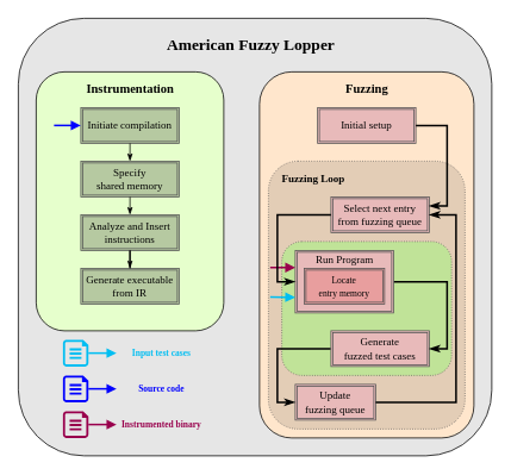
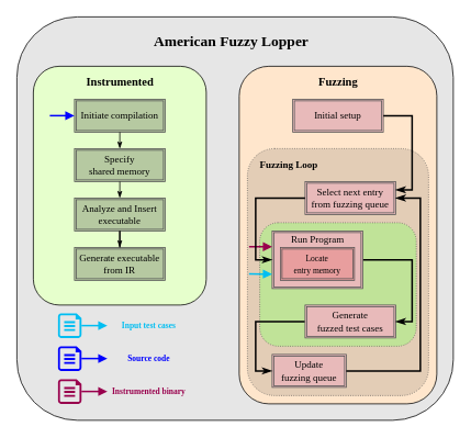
  <mxCell id="0" />
  <mxCell id="1" parent="0" />
  <mxCell id="2" value="" style="rounded=1;whiteSpace=wrap;html=1;fontFamily=Georgia;fontSize=12;fillColor=#E6E6E6;" parent="1" vertex="1"><mxGeometry x="20" y="20" width="530" height="490" as="geometry" /></mxCell>
  <mxCell id="3" value="" style="rounded=1;whiteSpace=wrap;html=1;fontFamily=Georgia;fontSize=12;fillColor=#FFE6CC;" parent="1" vertex="1"><mxGeometry x="290" y="80" width="240" height="410" as="geometry" /></mxCell>
  <mxCell id="4" value="" style="verticalLabelPosition=bottom;html=1;verticalAlign=top;align=center;strokeColor=none;shape=mxgraph.azure.cloud_services_configuration_file;pointerEvents=1;dashed=1;dashPattern=1 2;fontFamily=Georgia;fontSize=12;fillColor=#00BEF2;" parent="1" vertex="1"><mxGeometry x="70" y="380" width="28.5" height="30" as="geometry" /></mxCell>
  <mxCell id="5" value="" style="rounded=1;whiteSpace=wrap;html=1;fontFamily=Georgia;fontSize=12;fillColor=#E6FFCC;" parent="1" vertex="1"><mxGeometry x="40" y="80" width="210" height="290" as="geometry" /></mxCell>
- <mxCell id="6" value="&lt;span style=&quot;font-size: 14px&quot;&gt;&lt;b&gt;Instrumentation&lt;/b&gt;&lt;/span&gt;" style="text;html=1;align=center;verticalAlign=middle;resizable=0;points=[];autosize=1;fontSize=12;fontFamily=Georgia;" parent="1" vertex="1"><mxGeometry x="90" y="90" width="110" height="20" as="geometry" /></mxCell>
+ <mxCell id="6" value="&lt;span style=&quot;font-size: 14px&quot;&gt;&lt;b&gt;Instrumented&lt;/b&gt;&lt;/span&gt;" style="text;html=1;align=center;verticalAlign=middle;resizable=0;points=[];autosize=1;fontSize=12;fontFamily=Georgia;" parent="1" vertex="1"><mxGeometry x="90" y="90" width="110" height="20" as="geometry" /></mxCell>
  <mxCell id="7" value="Initiate compilation" style="shape=ext;double=1;rounded=0;whiteSpace=wrap;html=1;strokeColor=#545454;strokeWidth=1;fontFamily=Georgia;fontSize=12;fillColor=#B6C9A1;" parent="1" vertex="1"><mxGeometry x="90" y="120" width="110" height="40" as="geometry" /></mxCell>
  <mxCell id="8" value="Specify&lt;br&gt;shared memory" style="shape=ext;double=1;rounded=0;whiteSpace=wrap;html=1;strokeColor=#545454;strokeWidth=1;fontFamily=Georgia;fontSize=12;fillColor=#B6C9A1;" parent="1" vertex="1"><mxGeometry x="90" y="180" width="110" height="40" as="geometry" /></mxCell>
  <mxCell id="9" style="edgeStyle=orthogonalEdgeStyle;rounded=0;orthogonalLoop=1;jettySize=auto;html=1;exitX=0.5;exitY=1;exitDx=0;exitDy=0;entryX=0.5;entryY=0;entryDx=0;entryDy=0;fontFamily=Georgia;fontSize=12;endArrow=classicThin;endFill=1;" parent="1" source="7" target="8" edge="1"><mxGeometry x="90" y="80" as="geometry" /></mxCell>
- <mxCell id="10" value="Analyze and Insert instructions" style="shape=ext;double=1;rounded=0;whiteSpace=wrap;html=1;strokeColor=#545454;strokeWidth=1;fontFamily=Georgia;fontSize=12;fillColor=#B6C9A1;" parent="1" vertex="1"><mxGeometry x="90" y="240" width="110" height="40" as="geometry" /></mxCell>
+ <mxCell id="10" value="Analyze and Insert executable" style="shape=ext;double=1;rounded=0;whiteSpace=wrap;html=1;strokeColor=#545454;strokeWidth=1;fontFamily=Georgia;fontSize=12;fillColor=#B6C9A1;" parent="1" vertex="1"><mxGeometry x="90" y="240" width="110" height="40" as="geometry" /></mxCell>
  <mxCell id="11" style="edgeStyle=orthogonalEdgeStyle;rounded=0;orthogonalLoop=1;jettySize=auto;html=1;exitX=0.5;exitY=1;exitDx=0;exitDy=0;entryX=0.5;entryY=0;entryDx=0;entryDy=0;fontFamily=Georgia;fontSize=12;endArrow=classicThin;endFill=1;" parent="1" source="8" target="10" edge="1"><mxGeometry x="90" y="80" as="geometry" /></mxCell>
  <mxCell id="12" value="Generate executable from IR" style="shape=ext;double=1;rounded=0;whiteSpace=wrap;html=1;strokeColor=#545454;strokeWidth=1;fontFamily=Georgia;fontSize=12;fillColor=#B6C9A1;" parent="1" vertex="1"><mxGeometry x="90" y="300" width="110" height="40" as="geometry" /></mxCell>
  <mxCell id="13" style="edgeStyle=orthogonalEdgeStyle;rounded=0;orthogonalLoop=1;jettySize=auto;html=1;exitX=0.5;exitY=1;exitDx=0;exitDy=0;fontFamily=Georgia;fontSize=12;endArrow=classicThin;endFill=1;" parent="1" source="10" target="12" edge="1"><mxGeometry x="90" y="80" as="geometry" /></mxCell>
  <mxCell id="14" value="" style="verticalLabelPosition=bottom;html=1;verticalAlign=top;align=center;strokeColor=none;shape=mxgraph.azure.cloud_services_configuration_file;pointerEvents=1;dashed=1;dashPattern=1 2;fontFamily=Georgia;fontSize=12;fillColor=#0000FF;" parent="1" vertex="1"><mxGeometry x="70" y="420" width="28.5" height="30" as="geometry" /></mxCell>
  <mxCell id="15" value="" style="verticalLabelPosition=bottom;html=1;verticalAlign=top;align=center;strokeColor=none;shape=mxgraph.azure.cloud_services_configuration_file;pointerEvents=1;dashed=1;dashPattern=1 2;fontFamily=Georgia;fontSize=12;fillColor=#99004D;" parent="1" vertex="1"><mxGeometry x="70" y="460" width="28.5" height="30" as="geometry" /></mxCell>
  <mxCell id="16" value="" style="endArrow=block;html=1;strokeWidth=2;fontFamily=Georgia;fontSize=12;exitX=1;exitY=0.5;exitDx=0;exitDy=0;exitPerimeter=0;strokeColor=#00BEF2;endFill=1;" parent="1" source="4" edge="1"><mxGeometry width="50" height="50" relative="1" as="geometry"><mxPoint x="150" y="400" as="sourcePoint" /><mxPoint x="130" y="395" as="targetPoint" /></mxGeometry></mxCell>
  <mxCell id="17" value="" style="endArrow=block;html=1;strokeWidth=2;fontFamily=Georgia;fontSize=12;exitX=1;exitY=0.5;exitDx=0;exitDy=0;exitPerimeter=0;strokeColor=#0000FF;endFill=1;" parent="1" source="14" edge="1"><mxGeometry width="50" height="50" relative="1" as="geometry"><mxPoint x="120" y="430" as="sourcePoint" /><mxPoint x="130" y="435" as="targetPoint" /></mxGeometry></mxCell>
  <mxCell id="18" value="" style="endArrow=block;html=1;strokeWidth=2;fontFamily=Georgia;fontSize=12;exitX=1;exitY=0.5;exitDx=0;exitDy=0;exitPerimeter=0;endFill=1;strokeColor=#99004D;" parent="1" source="15" edge="1"><mxGeometry width="50" height="50" relative="1" as="geometry"><mxPoint x="118.5" y="474.66" as="sourcePoint" /><mxPoint x="130" y="475" as="targetPoint" /></mxGeometry></mxCell>
  <mxCell id="19" value="&lt;font color=&quot;#00bef2&quot; size=&quot;1&quot;&gt;&lt;b&gt;Input test cases&lt;/b&gt;&lt;/font&gt;" style="text;html=1;align=center;verticalAlign=middle;resizable=0;points=[];autosize=1;fontSize=12;fontFamily=Georgia;" parent="1" vertex="1"><mxGeometry x="140" y="385" width="80" height="20" as="geometry" /></mxCell>
  <mxCell id="20" value="&lt;font color=&quot;#0000ff&quot; size=&quot;1&quot;&gt;&lt;b&gt;Source code&lt;/b&gt;&lt;/font&gt;" style="text;html=1;align=center;verticalAlign=middle;resizable=0;points=[];autosize=1;fontSize=12;fontFamily=Georgia;" parent="1" vertex="1"><mxGeometry x="145" y="425" width="70" height="20" as="geometry" /></mxCell>
  <mxCell id="21" value="&lt;b style=&quot;font-size: x-small&quot;&gt;&lt;font color=&quot;#99004d&quot;&gt;Instrumented binary&lt;/font&gt;&lt;/b&gt;" style="text;html=1;align=center;verticalAlign=middle;resizable=0;points=[];autosize=1;fontSize=12;fontFamily=Georgia;" parent="1" vertex="1"><mxGeometry x="130" y="465" width="100" height="20" as="geometry" /></mxCell>
  <mxCell id="22" value="" style="rounded=1;whiteSpace=wrap;html=1;strokeColor=#545454;strokeWidth=1;fontFamily=Georgia;fontSize=12;dashed=1;dashPattern=1 2;fillColor=#E3CDB6;" parent="1" vertex="1"><mxGeometry x="300" y="180" width="220" height="300" as="geometry" /></mxCell>
  <mxCell id="23" value="&lt;b&gt;&lt;font style=&quot;font-size: 14px&quot;&gt;Fuzzing&lt;/font&gt;&lt;/b&gt;" style="text;html=1;align=center;verticalAlign=middle;resizable=0;points=[];autosize=1;fontSize=12;fontFamily=Georgia;" parent="1" vertex="1"><mxGeometry x="380" y="90" width="60" height="20" as="geometry" /></mxCell>
  <mxCell id="24" value="Initial setup" style="shape=ext;double=1;rounded=0;whiteSpace=wrap;html=1;strokeColor=#545454;strokeWidth=1;fontFamily=Georgia;fontSize=12;fillColor=#E8BABA;" parent="1" vertex="1"><mxGeometry x="355" y="120" width="110" height="40" as="geometry" /></mxCell>
  <mxCell id="25" value="&lt;font size=&quot;1&quot;&gt;&lt;b style=&quot;font-size: 12px&quot;&gt;Fuzzing Loop&lt;/b&gt;&lt;/font&gt;" style="text;html=1;align=center;verticalAlign=middle;resizable=0;points=[];autosize=1;fontSize=12;fontFamily=Georgia;" parent="1" vertex="1"><mxGeometry x="305" y="190" width="90" height="20" as="geometry" /></mxCell>
  <mxCell id="26" value="&lt;b&gt;&lt;font style=&quot;font-size: 18px&quot;&gt;American Fuzzy Lopper&lt;/font&gt;&lt;/b&gt;" style="text;html=1;align=center;verticalAlign=middle;resizable=0;points=[];autosize=1;fontFamily=Georgia;fontSize=12;" parent="1" vertex="1"><mxGeometry x="180" y="40" width="200" height="20" as="geometry" /></mxCell>
  <mxCell id="27" value="" style="endArrow=block;html=1;strokeWidth=2;fontFamily=Georgia;fontSize=12;strokeColor=#0000FF;endFill=1;entryX=0;entryY=0.5;entryDx=0;entryDy=0;" parent="1" target="7" edge="1"><mxGeometry width="50" height="50" relative="1" as="geometry"><mxPoint x="60" y="140" as="sourcePoint" /><mxPoint x="71.5" y="139.58" as="targetPoint" /></mxGeometry></mxCell>
  <mxCell id="28" value="" style="rounded=1;whiteSpace=wrap;html=1;strokeColor=#545454;strokeWidth=1;fontFamily=Georgia;fontSize=12;dashed=1;dashPattern=1 2;fillColor=#C0E398;" vertex="1" parent="1"><mxGeometry x="315" y="270" width="190" height="150" as="geometry" /></mxCell>
  <mxCell id="29" value="Update&lt;br&gt;fuzzing queue" style="shape=ext;double=1;rounded=0;whiteSpace=wrap;html=1;strokeColor=#545454;strokeWidth=1;fontFamily=Georgia;fontSize=12;fillColor=#E8BABA;" parent="1" vertex="1"><mxGeometry x="330" y="430" width="90" height="40" as="geometry" /></mxCell>
  <mxCell id="30" style="edgeStyle=orthogonalEdgeStyle;rounded=0;orthogonalLoop=1;jettySize=auto;html=1;exitX=0;exitY=0.5;exitDx=0;exitDy=0;entryX=0;entryY=0.5;entryDx=0;entryDy=0;endArrow=classicThin;endFill=1;strokeWidth=2;fontFamily=Georgia;fontSize=12;" parent="1" source="31" target="29" edge="1"><mxGeometry x="340" y="70" as="geometry" /></mxCell>
  <mxCell id="31" value="Generate&lt;br&gt;fuzzed test cases" style="shape=ext;double=1;rounded=0;whiteSpace=wrap;html=1;strokeColor=#545454;strokeWidth=1;fontFamily=Georgia;fontSize=12;fillColor=#E8BABA;" parent="1" vertex="1"><mxGeometry x="370" y="370" width="110" height="40" as="geometry" /></mxCell>
  <mxCell id="32" value="Select next entry&lt;br&gt;from fuzzing queue" style="shape=ext;double=1;rounded=0;whiteSpace=wrap;html=1;strokeColor=#545454;strokeWidth=1;fontFamily=Georgia;fontSize=12;fillColor=#E8BABA;" parent="1" vertex="1"><mxGeometry x="370" y="220" width="110" height="40" as="geometry" /></mxCell>
  <mxCell id="33" style="edgeStyle=orthogonalEdgeStyle;rounded=0;orthogonalLoop=1;jettySize=auto;html=1;exitX=1;exitY=0.5;exitDx=0;exitDy=0;entryX=1;entryY=0.25;entryDx=0;entryDy=0;endArrow=classicThin;endFill=1;strokeWidth=2;fontFamily=Georgia;fontSize=12;" parent="1" source="24" target="32" edge="1"><mxGeometry x="340" y="70" as="geometry" /></mxCell>
  <mxCell id="34" style="edgeStyle=orthogonalEdgeStyle;rounded=0;orthogonalLoop=1;jettySize=auto;html=1;exitX=1;exitY=0.5;exitDx=0;exitDy=0;entryX=1;entryY=0.5;entryDx=0;entryDy=0;endArrow=classicThin;endFill=1;strokeWidth=2;fontFamily=Georgia;fontSize=12;" parent="1" source="36" target="31" edge="1"><mxGeometry x="340" y="70" as="geometry" /></mxCell>
  <mxCell id="35" style="edgeStyle=orthogonalEdgeStyle;rounded=0;orthogonalLoop=1;jettySize=auto;html=1;exitX=1;exitY=0.5;exitDx=0;exitDy=0;entryX=1;entryY=0.5;entryDx=0;entryDy=0;endArrow=classicThin;endFill=1;strokeWidth=2;fontFamily=Georgia;fontSize=12;" parent="1" source="29" target="32" edge="1"><mxGeometry x="340" y="70" as="geometry"><Array as="points"><mxPoint x="510" y="450" /><mxPoint x="510" y="240" /></Array></mxGeometry></mxCell>
  <mxCell id="36" value="" style="shape=ext;double=1;rounded=0;whiteSpace=wrap;html=1;strokeColor=#545454;strokeWidth=1;fontFamily=Georgia;fontSize=12;fillColor=#E8BABA;" parent="1" vertex="1"><mxGeometry x="330" y="280" width="110" height="70" as="geometry" /></mxCell>
  <mxCell id="37" value="&lt;font style=&quot;font-size: 10px&quot;&gt;Locate&lt;br&gt;entry memory&lt;/font&gt;" style="shape=ext;double=1;rounded=0;whiteSpace=wrap;html=1;strokeColor=#545454;strokeWidth=1;fontFamily=Georgia;fontSize=12;fillColor=#E89E9E;" parent="1" vertex="1"><mxGeometry x="340" y="300" width="90" height="40" as="geometry" /></mxCell>
  <mxCell id="38" value="" style="endArrow=block;html=1;strokeWidth=2;fontFamily=Georgia;fontSize=12;strokeColor=#00BEF2;endFill=1;entryX=0;entryY=0.75;entryDx=0;entryDy=0;exitX=0.009;exitY=0.507;exitDx=0;exitDy=0;exitPerimeter=0;" parent="1" source="22" target="36" edge="1"><mxGeometry width="50" height="50" relative="1" as="geometry"><mxPoint x="310" y="333" as="sourcePoint" /><mxPoint x="321.5" y="329.58" as="targetPoint" /></mxGeometry></mxCell>
  <mxCell id="39" value="" style="endArrow=block;html=1;strokeWidth=2;fontFamily=Georgia;fontSize=12;endFill=1;strokeColor=#99004D;exitX=0.009;exitY=0.397;exitDx=0;exitDy=0;exitPerimeter=0;" parent="1" source="22" edge="1"><mxGeometry width="50" height="50" relative="1" as="geometry"><mxPoint x="303" y="299" as="sourcePoint" /><mxPoint x="330" y="299.31" as="targetPoint" /></mxGeometry></mxCell>
  <mxCell id="40" style="edgeStyle=orthogonalEdgeStyle;rounded=0;orthogonalLoop=1;jettySize=auto;html=1;exitX=0;exitY=0.5;exitDx=0;exitDy=0;entryX=0;entryY=0.5;entryDx=0;entryDy=0;endArrow=classicThin;endFill=1;strokeWidth=2;fontFamily=Georgia;fontSize=12;" parent="1" source="32" target="36" edge="1"><mxGeometry x="340" y="70" as="geometry" /></mxCell>
  <mxCell id="41" value="Run Program" style="text;html=1;align=center;verticalAlign=middle;resizable=0;points=[];autosize=1;fontSize=12;fontFamily=Georgia;" parent="1" vertex="1"><mxGeometry x="345" y="280" width="80" height="20" as="geometry" /></mxCell>
